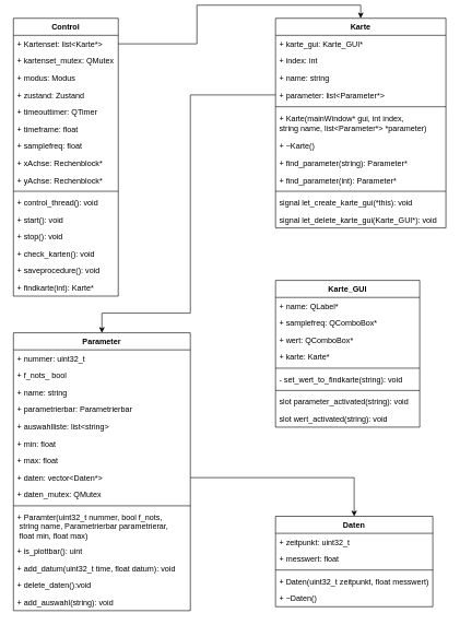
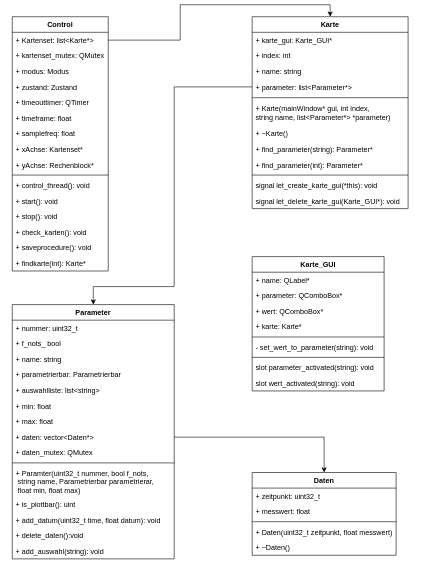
  <mxCell id="0" />
  <mxCell id="1" parent="0" />
  <mxCell id="2" value="Control" style="swimlane;fontStyle=1;align=center;verticalAlign=top;childLayout=stackLayout;horizontal=1;startSize=26;horizontalStack=0;resizeParent=1;resizeParentMax=0;resizeLast=0;collapsible=1;marginBottom=0;" parent="1" vertex="1"><mxGeometry x="20" y="20" width="160" height="424" as="geometry" /></mxCell>
  <mxCell id="3" value="+ Kartenset: list&lt;Karte*&gt;" style="text;strokeColor=none;fillColor=none;align=left;verticalAlign=top;spacingLeft=4;spacingRight=4;overflow=hidden;rotatable=0;points=[[0,0.5],[1,0.5]];portConstraint=eastwest;" parent="2" vertex="1"><mxGeometry y="26" width="160" height="26" as="geometry" /></mxCell>
  <mxCell id="4" value="+ kartenset_mutex: QMutex" style="text;strokeColor=none;fillColor=none;align=left;verticalAlign=top;spacingLeft=4;spacingRight=4;overflow=hidden;rotatable=0;points=[[0,0.5],[1,0.5]];portConstraint=eastwest;" parent="2" vertex="1"><mxGeometry y="52" width="160" height="26" as="geometry" /></mxCell>
  <mxCell id="5" value="+ modus: Modus" style="text;strokeColor=none;fillColor=none;align=left;verticalAlign=top;spacingLeft=4;spacingRight=4;overflow=hidden;rotatable=0;points=[[0,0.5],[1,0.5]];portConstraint=eastwest;" parent="2" vertex="1"><mxGeometry y="78" width="160" height="26" as="geometry" /></mxCell>
  <mxCell id="6" value="+ zustand: Zustand" style="text;strokeColor=none;fillColor=none;align=left;verticalAlign=top;spacingLeft=4;spacingRight=4;overflow=hidden;rotatable=0;points=[[0,0.5],[1,0.5]];portConstraint=eastwest;" parent="2" vertex="1"><mxGeometry y="104" width="160" height="26" as="geometry" /></mxCell>
  <mxCell id="7" value="+ timeouttimer: QTimer" style="text;strokeColor=none;fillColor=none;align=left;verticalAlign=top;spacingLeft=4;spacingRight=4;overflow=hidden;rotatable=0;points=[[0,0.5],[1,0.5]];portConstraint=eastwest;" parent="2" vertex="1"><mxGeometry y="130" width="160" height="26" as="geometry" /></mxCell>
  <mxCell id="8" value="+ timeframe: float" style="text;strokeColor=none;fillColor=none;align=left;verticalAlign=top;spacingLeft=4;spacingRight=4;overflow=hidden;rotatable=0;points=[[0,0.5],[1,0.5]];portConstraint=eastwest;" parent="2" vertex="1"><mxGeometry y="156" width="160" height="26" as="geometry" /></mxCell>
  <mxCell id="9" value="+ samplefreq: float" style="text;strokeColor=none;fillColor=none;align=left;verticalAlign=top;spacingLeft=4;spacingRight=4;overflow=hidden;rotatable=0;points=[[0,0.5],[1,0.5]];portConstraint=eastwest;" parent="2" vertex="1"><mxGeometry y="182" width="160" height="26" as="geometry" /></mxCell>
- <mxCell id="10" value="+ xAchse: Rechenblock*" style="text;strokeColor=none;fillColor=none;align=left;verticalAlign=top;spacingLeft=4;spacingRight=4;overflow=hidden;rotatable=0;points=[[0,0.5],[1,0.5]];portConstraint=eastwest;" parent="2" vertex="1"><mxGeometry y="208" width="160" height="26" as="geometry" /></mxCell>
+ <mxCell id="10" value="+ xAchse: Kartenset*" style="text;strokeColor=none;fillColor=none;align=left;verticalAlign=top;spacingLeft=4;spacingRight=4;overflow=hidden;rotatable=0;points=[[0,0.5],[1,0.5]];portConstraint=eastwest;" parent="2" vertex="1"><mxGeometry y="208" width="160" height="26" as="geometry" /></mxCell>
  <mxCell id="11" value="+ yAchse: Rechenblock*" style="text;strokeColor=none;fillColor=none;align=left;verticalAlign=top;spacingLeft=4;spacingRight=4;overflow=hidden;rotatable=0;points=[[0,0.5],[1,0.5]];portConstraint=eastwest;" parent="2" vertex="1"><mxGeometry y="234" width="160" height="26" as="geometry" /></mxCell>
  <mxCell id="12" value="" style="line;strokeWidth=1;fillColor=none;align=left;verticalAlign=middle;spacingTop=-1;spacingLeft=3;spacingRight=3;rotatable=0;labelPosition=right;points=[];portConstraint=eastwest;" parent="2" vertex="1"><mxGeometry y="260" width="160" height="8" as="geometry" /></mxCell>
  <mxCell id="13" value="+ control_thread(): void" style="text;strokeColor=none;fillColor=none;align=left;verticalAlign=top;spacingLeft=4;spacingRight=4;overflow=hidden;rotatable=0;points=[[0,0.5],[1,0.5]];portConstraint=eastwest;" parent="2" vertex="1"><mxGeometry y="268" width="160" height="26" as="geometry" /></mxCell>
  <mxCell id="14" value="+ start(): void" style="text;strokeColor=none;fillColor=none;align=left;verticalAlign=top;spacingLeft=4;spacingRight=4;overflow=hidden;rotatable=0;points=[[0,0.5],[1,0.5]];portConstraint=eastwest;" parent="2" vertex="1"><mxGeometry y="294" width="160" height="26" as="geometry" /></mxCell>
  <mxCell id="15" value="+ stop(): void" style="text;strokeColor=none;fillColor=none;align=left;verticalAlign=top;spacingLeft=4;spacingRight=4;overflow=hidden;rotatable=0;points=[[0,0.5],[1,0.5]];portConstraint=eastwest;" parent="2" vertex="1"><mxGeometry y="320" width="160" height="26" as="geometry" /></mxCell>
  <mxCell id="16" value="+ check_karten(): void" style="text;strokeColor=none;fillColor=none;align=left;verticalAlign=top;spacingLeft=4;spacingRight=4;overflow=hidden;rotatable=0;points=[[0,0.5],[1,0.5]];portConstraint=eastwest;" parent="2" vertex="1"><mxGeometry y="346" width="160" height="26" as="geometry" /></mxCell>
  <mxCell id="17" value="+ saveprocedure(): void" style="text;strokeColor=none;fillColor=none;align=left;verticalAlign=top;spacingLeft=4;spacingRight=4;overflow=hidden;rotatable=0;points=[[0,0.5],[1,0.5]];portConstraint=eastwest;" parent="2" vertex="1"><mxGeometry y="372" width="160" height="26" as="geometry" /></mxCell>
  <mxCell id="18" value="+ findkarte(int): Karte*" style="text;strokeColor=none;fillColor=none;align=left;verticalAlign=top;spacingLeft=4;spacingRight=4;overflow=hidden;rotatable=0;points=[[0,0.5],[1,0.5]];portConstraint=eastwest;" parent="2" vertex="1"><mxGeometry y="398" width="160" height="26" as="geometry" /></mxCell>
  <mxCell id="19" value="Parameter" style="swimlane;fontStyle=1;align=center;verticalAlign=top;childLayout=stackLayout;horizontal=1;startSize=26;horizontalStack=0;resizeParent=1;resizeParentMax=0;resizeLast=0;collapsible=1;marginBottom=0;" parent="1" vertex="1"><mxGeometry x="20" y="500" width="270" height="424" as="geometry" /></mxCell>
  <mxCell id="20" value="+ nummer: uint32_t" style="text;strokeColor=none;fillColor=none;align=left;verticalAlign=top;spacingLeft=4;spacingRight=4;overflow=hidden;rotatable=0;points=[[0,0.5],[1,0.5]];portConstraint=eastwest;" parent="19" vertex="1"><mxGeometry y="26" width="270" height="26" as="geometry" /></mxCell>
  <mxCell id="21" value="+ f_nots_ bool" style="text;strokeColor=none;fillColor=none;align=left;verticalAlign=top;spacingLeft=4;spacingRight=4;overflow=hidden;rotatable=0;points=[[0,0.5],[1,0.5]];portConstraint=eastwest;" parent="19" vertex="1"><mxGeometry y="52" width="270" height="26" as="geometry" /></mxCell>
  <mxCell id="22" value="+ name: string" style="text;strokeColor=none;fillColor=none;align=left;verticalAlign=top;spacingLeft=4;spacingRight=4;overflow=hidden;rotatable=0;points=[[0,0.5],[1,0.5]];portConstraint=eastwest;" parent="19" vertex="1"><mxGeometry y="78" width="270" height="26" as="geometry" /></mxCell>
  <mxCell id="23" value="+ parametrierbar: Parametrierbar" style="text;strokeColor=none;fillColor=none;align=left;verticalAlign=top;spacingLeft=4;spacingRight=4;overflow=hidden;rotatable=0;points=[[0,0.5],[1,0.5]];portConstraint=eastwest;" parent="19" vertex="1"><mxGeometry y="104" width="270" height="26" as="geometry" /></mxCell>
  <mxCell id="24" value="+ auswahlliste: list&lt;string&gt;" style="text;strokeColor=none;fillColor=none;align=left;verticalAlign=top;spacingLeft=4;spacingRight=4;overflow=hidden;rotatable=0;points=[[0,0.5],[1,0.5]];portConstraint=eastwest;" parent="19" vertex="1"><mxGeometry y="130" width="270" height="26" as="geometry" /></mxCell>
  <mxCell id="25" value="+ min: float" style="text;strokeColor=none;fillColor=none;align=left;verticalAlign=top;spacingLeft=4;spacingRight=4;overflow=hidden;rotatable=0;points=[[0,0.5],[1,0.5]];portConstraint=eastwest;" parent="19" vertex="1"><mxGeometry y="156" width="270" height="26" as="geometry" /></mxCell>
  <mxCell id="26" value="+ max: float" style="text;strokeColor=none;fillColor=none;align=left;verticalAlign=top;spacingLeft=4;spacingRight=4;overflow=hidden;rotatable=0;points=[[0,0.5],[1,0.5]];portConstraint=eastwest;" parent="19" vertex="1"><mxGeometry y="182" width="270" height="26" as="geometry" /></mxCell>
  <mxCell id="27" value="+ daten: vector&lt;Daten*&gt;" style="text;strokeColor=none;fillColor=none;align=left;verticalAlign=top;spacingLeft=4;spacingRight=4;overflow=hidden;rotatable=0;points=[[0,0.5],[1,0.5]];portConstraint=eastwest;" parent="19" vertex="1"><mxGeometry y="208" width="270" height="26" as="geometry" /></mxCell>
  <mxCell id="28" value="+ daten_mutex: QMutex" style="text;strokeColor=none;fillColor=none;align=left;verticalAlign=top;spacingLeft=4;spacingRight=4;overflow=hidden;rotatable=0;points=[[0,0.5],[1,0.5]];portConstraint=eastwest;" parent="19" vertex="1"><mxGeometry y="234" width="270" height="26" as="geometry" /></mxCell>
  <mxCell id="29" value="" style="line;strokeWidth=1;fillColor=none;align=left;verticalAlign=middle;spacingTop=-1;spacingLeft=3;spacingRight=3;rotatable=0;labelPosition=right;points=[];portConstraint=eastwest;" parent="19" vertex="1"><mxGeometry y="260" width="270" height="8" as="geometry" /></mxCell>
  <mxCell id="30" value="+ Paramter(uint32_t nummer, bool f_nots,&#10; string name, Parametrierbar parametrierar,&#10; float min, float max)" style="text;strokeColor=none;fillColor=none;align=left;verticalAlign=top;spacingLeft=4;spacingRight=4;overflow=hidden;rotatable=0;points=[[0,0.5],[1,0.5]];portConstraint=eastwest;" parent="19" vertex="1"><mxGeometry y="268" width="270" height="52" as="geometry" /></mxCell>
  <mxCell id="31" value="+ is_plottbar(): uint" style="text;strokeColor=none;fillColor=none;align=left;verticalAlign=top;spacingLeft=4;spacingRight=4;overflow=hidden;rotatable=0;points=[[0,0.5],[1,0.5]];portConstraint=eastwest;" parent="19" vertex="1"><mxGeometry y="320" width="270" height="26" as="geometry" /></mxCell>
  <mxCell id="32" value="+ add_datum(uint32_t time, float datum): void" style="text;strokeColor=none;fillColor=none;align=left;verticalAlign=top;spacingLeft=4;spacingRight=4;overflow=hidden;rotatable=0;points=[[0,0.5],[1,0.5]];portConstraint=eastwest;" parent="19" vertex="1"><mxGeometry y="346" width="270" height="26" as="geometry" /></mxCell>
  <mxCell id="33" value="+ delete_daten():void" style="text;strokeColor=none;fillColor=none;align=left;verticalAlign=top;spacingLeft=4;spacingRight=4;overflow=hidden;rotatable=0;points=[[0,0.5],[1,0.5]];portConstraint=eastwest;" parent="19" vertex="1"><mxGeometry y="372" width="270" height="26" as="geometry" /></mxCell>
  <mxCell id="34" value="+ add_auswahl(string): void" style="text;strokeColor=none;fillColor=none;align=left;verticalAlign=top;spacingLeft=4;spacingRight=4;overflow=hidden;rotatable=0;points=[[0,0.5],[1,0.5]];portConstraint=eastwest;" parent="19" vertex="1"><mxGeometry y="398" width="270" height="26" as="geometry" /></mxCell>
  <mxCell id="35" value="Daten" style="swimlane;fontStyle=1;align=center;verticalAlign=top;childLayout=stackLayout;horizontal=1;startSize=26;horizontalStack=0;resizeParent=1;resizeParentMax=0;resizeLast=0;collapsible=1;marginBottom=0;" parent="1" vertex="1"><mxGeometry x="420" y="780" width="240" height="138" as="geometry" /></mxCell>
  <mxCell id="36" value="+ zeitpunkt: uint32_t" style="text;strokeColor=none;fillColor=none;align=left;verticalAlign=top;spacingLeft=4;spacingRight=4;overflow=hidden;rotatable=0;points=[[0,0.5],[1,0.5]];portConstraint=eastwest;" parent="35" vertex="1"><mxGeometry y="26" width="240" height="26" as="geometry" /></mxCell>
  <mxCell id="37" value="+ messwert: float" style="text;strokeColor=none;fillColor=none;align=left;verticalAlign=top;spacingLeft=4;spacingRight=4;overflow=hidden;rotatable=0;points=[[0,0.5],[1,0.5]];portConstraint=eastwest;" parent="35" vertex="1"><mxGeometry y="52" width="240" height="26" as="geometry" /></mxCell>
  <mxCell id="38" value="" style="line;strokeWidth=1;fillColor=none;align=left;verticalAlign=middle;spacingTop=-1;spacingLeft=3;spacingRight=3;rotatable=0;labelPosition=right;points=[];portConstraint=eastwest;" parent="35" vertex="1"><mxGeometry y="78" width="240" height="8" as="geometry" /></mxCell>
  <mxCell id="39" value="+ Daten(uint32_t zeitpunkt, float messwert)" style="text;strokeColor=none;fillColor=none;align=left;verticalAlign=top;spacingLeft=4;spacingRight=4;overflow=hidden;rotatable=0;points=[[0,0.5],[1,0.5]];portConstraint=eastwest;" parent="35" vertex="1"><mxGeometry y="86" width="240" height="26" as="geometry" /></mxCell>
  <mxCell id="40" value="+ ~Daten()" style="text;strokeColor=none;fillColor=none;align=left;verticalAlign=top;spacingLeft=4;spacingRight=4;overflow=hidden;rotatable=0;points=[[0,0.5],[1,0.5]];portConstraint=eastwest;" parent="35" vertex="1"><mxGeometry y="112" width="240" height="26" as="geometry" /></mxCell>
  <mxCell id="41" value="Karte&#10;" style="swimlane;fontStyle=1;align=center;verticalAlign=top;childLayout=stackLayout;horizontal=1;startSize=26;horizontalStack=0;resizeParent=1;resizeParentMax=0;resizeLast=0;collapsible=1;marginBottom=0;" parent="1" vertex="1"><mxGeometry x="420" y="20" width="260" height="320" as="geometry" /></mxCell>
  <mxCell id="42" value="+ karte_gui: Karte_GUI*" style="text;strokeColor=none;fillColor=none;align=left;verticalAlign=top;spacingLeft=4;spacingRight=4;overflow=hidden;rotatable=0;points=[[0,0.5],[1,0.5]];portConstraint=eastwest;" parent="41" vertex="1"><mxGeometry y="26" width="260" height="26" as="geometry" /></mxCell>
  <mxCell id="43" value="+ index: int" style="text;strokeColor=none;fillColor=none;align=left;verticalAlign=top;spacingLeft=4;spacingRight=4;overflow=hidden;rotatable=0;points=[[0,0.5],[1,0.5]];portConstraint=eastwest;" parent="41" vertex="1"><mxGeometry y="52" width="260" height="26" as="geometry" /></mxCell>
  <mxCell id="44" value="+ name: string" style="text;strokeColor=none;fillColor=none;align=left;verticalAlign=top;spacingLeft=4;spacingRight=4;overflow=hidden;rotatable=0;points=[[0,0.5],[1,0.5]];portConstraint=eastwest;" parent="41" vertex="1"><mxGeometry y="78" width="260" height="26" as="geometry" /></mxCell>
  <mxCell id="45" value="+ parameter: list&lt;Parameter*&gt;" style="text;strokeColor=none;fillColor=none;align=left;verticalAlign=top;spacingLeft=4;spacingRight=4;overflow=hidden;rotatable=0;points=[[0,0.5],[1,0.5]];portConstraint=eastwest;" parent="41" vertex="1"><mxGeometry y="104" width="260" height="26" as="geometry" /></mxCell>
  <mxCell id="46" value="" style="line;strokeWidth=1;fillColor=none;align=left;verticalAlign=middle;spacingTop=-1;spacingLeft=3;spacingRight=3;rotatable=0;labelPosition=right;points=[];portConstraint=eastwest;" parent="41" vertex="1"><mxGeometry y="130" width="260" height="10" as="geometry" /></mxCell>
  <mxCell id="47" value="+ Karte(mainWindow* gui, int index, &#10;string name, list&lt;Parameter*&gt; *parameter)" style="text;strokeColor=none;fillColor=none;align=left;verticalAlign=top;spacingLeft=4;spacingRight=4;overflow=hidden;rotatable=0;points=[[0,0.5],[1,0.5]];portConstraint=eastwest;" parent="41" vertex="1"><mxGeometry y="140" width="260" height="42" as="geometry" /></mxCell>
  <mxCell id="48" value="+ ~Karte()" style="text;strokeColor=none;fillColor=none;align=left;verticalAlign=top;spacingLeft=4;spacingRight=4;overflow=hidden;rotatable=0;points=[[0,0.5],[1,0.5]];portConstraint=eastwest;" parent="41" vertex="1"><mxGeometry y="182" width="260" height="26" as="geometry" /></mxCell>
  <mxCell id="49" value="+ find_parameter(string): Parameter*" style="text;strokeColor=none;fillColor=none;align=left;verticalAlign=top;spacingLeft=4;spacingRight=4;overflow=hidden;rotatable=0;points=[[0,0.5],[1,0.5]];portConstraint=eastwest;" parent="41" vertex="1"><mxGeometry y="208" width="260" height="26" as="geometry" /></mxCell>
  <mxCell id="50" value="+ find_parameter(int): Parameter*" style="text;strokeColor=none;fillColor=none;align=left;verticalAlign=top;spacingLeft=4;spacingRight=4;overflow=hidden;rotatable=0;points=[[0,0.5],[1,0.5]];portConstraint=eastwest;" parent="41" vertex="1"><mxGeometry y="234" width="260" height="26" as="geometry" /></mxCell>
  <mxCell id="51" value="" style="line;strokeWidth=1;fillColor=none;align=left;verticalAlign=middle;spacingTop=-1;spacingLeft=3;spacingRight=3;rotatable=0;labelPosition=right;points=[];portConstraint=eastwest;" parent="41" vertex="1"><mxGeometry y="260" width="260" height="8" as="geometry" /></mxCell>
  <mxCell id="52" value="signal let_create_karte_gui(*this): void" style="text;strokeColor=none;fillColor=none;align=left;verticalAlign=top;spacingLeft=4;spacingRight=4;overflow=hidden;rotatable=0;points=[[0,0.5],[1,0.5]];portConstraint=eastwest;" parent="41" vertex="1"><mxGeometry y="268" width="260" height="26" as="geometry" /></mxCell>
  <mxCell id="53" value="signal let_delete_karte_gui(Karte_GUI*): void" style="text;strokeColor=none;fillColor=none;align=left;verticalAlign=top;spacingLeft=4;spacingRight=4;overflow=hidden;rotatable=0;points=[[0,0.5],[1,0.5]];portConstraint=eastwest;" parent="41" vertex="1"><mxGeometry y="294" width="260" height="26" as="geometry" /></mxCell>
  <mxCell id="54" value="Karte_GUI" style="swimlane;fontStyle=1;align=center;verticalAlign=top;childLayout=stackLayout;horizontal=1;startSize=26;horizontalStack=0;resizeParent=1;resizeParentMax=0;resizeLast=0;collapsible=1;marginBottom=0;" parent="1" vertex="1"><mxGeometry x="420" y="420" width="220" height="224" as="geometry" /></mxCell>
  <mxCell id="55" value="+ name: QLabel*" style="text;strokeColor=none;fillColor=none;align=left;verticalAlign=top;spacingLeft=4;spacingRight=4;overflow=hidden;rotatable=0;points=[[0,0.5],[1,0.5]];portConstraint=eastwest;" parent="54" vertex="1"><mxGeometry y="26" width="220" height="26" as="geometry" /></mxCell>
- <mxCell id="56" value="+ samplefreq: QComboBox*" style="text;strokeColor=none;fillColor=none;align=left;verticalAlign=top;spacingLeft=4;spacingRight=4;overflow=hidden;rotatable=0;points=[[0,0.5],[1,0.5]];portConstraint=eastwest;" parent="54" vertex="1"><mxGeometry y="52" width="220" height="26" as="geometry" /></mxCell>
+ <mxCell id="56" value="+ parameter: QComboBox*" style="text;strokeColor=none;fillColor=none;align=left;verticalAlign=top;spacingLeft=4;spacingRight=4;overflow=hidden;rotatable=0;points=[[0,0.5],[1,0.5]];portConstraint=eastwest;" parent="54" vertex="1"><mxGeometry y="52" width="220" height="26" as="geometry" /></mxCell>
  <mxCell id="57" value="+ wert: QComboBox*" style="text;strokeColor=none;fillColor=none;align=left;verticalAlign=top;spacingLeft=4;spacingRight=4;overflow=hidden;rotatable=0;points=[[0,0.5],[1,0.5]];portConstraint=eastwest;" parent="54" vertex="1"><mxGeometry y="78" width="220" height="26" as="geometry" /></mxCell>
  <mxCell id="58" value="+ karte: Karte*" style="text;strokeColor=none;fillColor=none;align=left;verticalAlign=top;spacingLeft=4;spacingRight=4;overflow=hidden;rotatable=0;points=[[0,0.5],[1,0.5]];portConstraint=eastwest;" parent="54" vertex="1"><mxGeometry y="104" width="220" height="26" as="geometry" /></mxCell>
  <mxCell id="59" value="" style="line;strokeWidth=1;fillColor=none;align=left;verticalAlign=middle;spacingTop=-1;spacingLeft=3;spacingRight=3;rotatable=0;labelPosition=right;points=[];portConstraint=eastwest;" parent="54" vertex="1"><mxGeometry y="130" width="220" height="8" as="geometry" /></mxCell>
- <mxCell id="60" value="- set_wert_to_findkarte(string): void" style="text;strokeColor=none;fillColor=none;align=left;verticalAlign=top;spacingLeft=4;spacingRight=4;overflow=hidden;rotatable=0;points=[[0,0.5],[1,0.5]];portConstraint=eastwest;" parent="54" vertex="1"><mxGeometry y="138" width="220" height="26" as="geometry" /></mxCell>
+ <mxCell id="60" value="- set_wert_to_parameter(string): void" style="text;strokeColor=none;fillColor=none;align=left;verticalAlign=top;spacingLeft=4;spacingRight=4;overflow=hidden;rotatable=0;points=[[0,0.5],[1,0.5]];portConstraint=eastwest;" parent="54" vertex="1"><mxGeometry y="138" width="220" height="26" as="geometry" /></mxCell>
  <mxCell id="61" value="" style="line;strokeWidth=1;fillColor=none;align=left;verticalAlign=middle;spacingTop=-1;spacingLeft=3;spacingRight=3;rotatable=0;labelPosition=right;points=[];portConstraint=eastwest;" parent="54" vertex="1"><mxGeometry y="164" width="220" height="8" as="geometry" /></mxCell>
  <mxCell id="62" value="slot parameter_activated(string): void" style="text;strokeColor=none;fillColor=none;align=left;verticalAlign=top;spacingLeft=4;spacingRight=4;overflow=hidden;rotatable=0;points=[[0,0.5],[1,0.5]];portConstraint=eastwest;" parent="54" vertex="1"><mxGeometry y="172" width="220" height="26" as="geometry" /></mxCell>
  <mxCell id="63" value="slot wert_activated(string): void" style="text;strokeColor=none;fillColor=none;align=left;verticalAlign=top;spacingLeft=4;spacingRight=4;overflow=hidden;rotatable=0;points=[[0,0.5],[1,0.5]];portConstraint=eastwest;" parent="54" vertex="1"><mxGeometry y="198" width="220" height="26" as="geometry" /></mxCell>
  <mxCell id="64" style="edgeStyle=orthogonalEdgeStyle;rounded=0;orthogonalLoop=1;jettySize=auto;html=1;entryX=0.5;entryY=0;entryDx=0;entryDy=0;" edge="1" parent="1" source="3" target="41"><mxGeometry relative="1" as="geometry" /></mxCell>
  <mxCell id="65" style="edgeStyle=orthogonalEdgeStyle;rounded=0;orthogonalLoop=1;jettySize=auto;html=1;entryX=0.5;entryY=0;entryDx=0;entryDy=0;" edge="1" parent="1" source="45" target="19"><mxGeometry relative="1" as="geometry"><Array as="points"><mxPoint x="290" y="137" /><mxPoint x="290" y="470" /><mxPoint x="155" y="470" /></Array></mxGeometry></mxCell>
  <mxCell id="66" style="edgeStyle=orthogonalEdgeStyle;rounded=0;orthogonalLoop=1;jettySize=auto;html=1;entryX=0.5;entryY=0;entryDx=0;entryDy=0;" edge="1" parent="1" source="27" target="35"><mxGeometry relative="1" as="geometry" /></mxCell>
